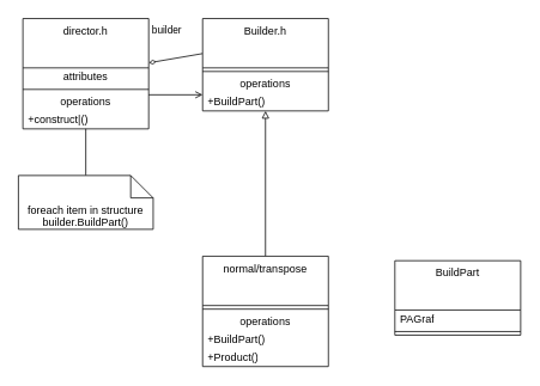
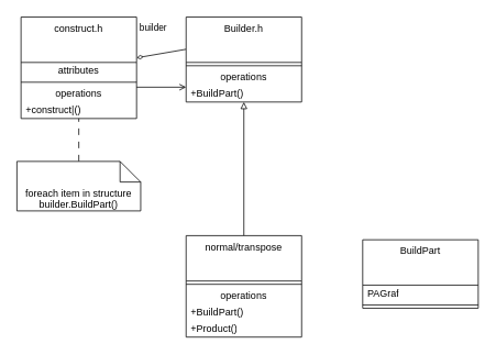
  <mxCell id="0" />
  <mxCell id="1" parent="0" />
  <mxCell id="2" value="" style="edgeStyle=none;html=1;endArrow=diamondThin;endFill=0;exitX=0;exitY=0.379;exitDx=0;exitDy=0;exitPerimeter=0;" edge="1" parent="1" source="3" target="7"><mxGeometry relative="1" as="geometry" /></mxCell>
  <mxCell id="3" value="Builder.h" style="swimlane;fontStyle=0;align=center;verticalAlign=top;childLayout=stackLayout;horizontal=1;startSize=55;horizontalStack=0;resizeParent=1;resizeParentMax=0;resizeLast=0;collapsible=0;marginBottom=0;html=1;whiteSpace=wrap;" vertex="1" parent="1"><mxGeometry x="225" y="20" width="140" height="103" as="geometry" /></mxCell>
  <mxCell id="4" value="" style="line;strokeWidth=1;fillColor=none;align=left;verticalAlign=middle;spacingTop=-1;spacingLeft=3;spacingRight=3;rotatable=0;labelPosition=right;points=[];portConstraint=eastwest;" vertex="1" parent="3"><mxGeometry y="55" width="140" height="8" as="geometry" /></mxCell>
  <mxCell id="5" value="operations" style="text;html=1;strokeColor=none;fillColor=none;align=center;verticalAlign=middle;spacingLeft=4;spacingRight=4;overflow=hidden;rotatable=0;points=[[0,0.5],[1,0.5]];portConstraint=eastwest;whiteSpace=wrap;" vertex="1" parent="3"><mxGeometry y="63" width="140" height="20" as="geometry" /></mxCell>
  <mxCell id="6" value="+BuildPart()" style="text;html=1;strokeColor=none;fillColor=none;align=left;verticalAlign=middle;spacingLeft=4;spacingRight=4;overflow=hidden;rotatable=0;points=[[0,0.5],[1,0.5]];portConstraint=eastwest;whiteSpace=wrap;" vertex="1" parent="3"><mxGeometry y="83" width="140" height="20" as="geometry" /></mxCell>
- <mxCell id="7" value="director.h" style="swimlane;fontStyle=0;align=center;verticalAlign=top;childLayout=stackLayout;horizontal=1;startSize=55;horizontalStack=0;resizeParent=1;resizeParentMax=0;resizeLast=0;collapsible=0;marginBottom=0;html=1;whiteSpace=wrap;" vertex="1" parent="1"><mxGeometry y="20" width="140" height="123" as="geometry" x="25" /></mxCell>
+ <mxCell id="7" value="construct.h" style="swimlane;fontStyle=0;align=center;verticalAlign=top;childLayout=stackLayout;horizontal=1;startSize=55;horizontalStack=0;resizeParent=1;resizeParentMax=0;resizeLast=0;collapsible=0;marginBottom=0;html=1;whiteSpace=wrap;" vertex="1" parent="1"><mxGeometry y="20" width="140" height="123" as="geometry" x="25" /></mxCell>
  <mxCell id="8" value="attributes" style="text;html=1;strokeColor=none;fillColor=none;align=center;verticalAlign=middle;spacingLeft=4;spacingRight=4;overflow=hidden;rotatable=0;points=[[0,0.5],[1,0.5]];portConstraint=eastwest;whiteSpace=wrap;" vertex="1" parent="7"><mxGeometry y="55" width="140" height="20" as="geometry" /></mxCell>
  <mxCell id="9" value="" style="line;strokeWidth=1;fillColor=none;align=left;verticalAlign=middle;spacingTop=-1;spacingLeft=3;spacingRight=3;rotatable=0;labelPosition=right;points=[];portConstraint=eastwest;" vertex="1" parent="7"><mxGeometry y="75" width="140" height="8" as="geometry" /></mxCell>
  <mxCell id="10" value="operations" style="text;html=1;strokeColor=none;fillColor=none;align=center;verticalAlign=middle;spacingLeft=4;spacingRight=4;overflow=hidden;rotatable=0;points=[[0,0.5],[1,0.5]];portConstraint=eastwest;whiteSpace=wrap;" vertex="1" parent="7"><mxGeometry y="83" width="140" height="20" as="geometry" /></mxCell>
  <mxCell id="11" value="+construct|()" style="text;html=1;strokeColor=none;fillColor=none;align=left;verticalAlign=middle;spacingLeft=4;spacingRight=4;overflow=hidden;rotatable=0;points=[[0,0.5],[1,0.5]];portConstraint=eastwest;whiteSpace=wrap;" vertex="1" parent="7"><mxGeometry y="103" width="140" height="20" as="geometry" /></mxCell>
- <mxCell id="12" value="" style="edgeStyle=none;html=1;dashed=0;dashPattern=8 8;endArrow=none;endFill=0;" edge="1" parent="1" source="14" target="11"><mxGeometry relative="1" as="geometry" /></mxCell>
+ <mxCell id="12" value="" style="edgeStyle=none;html=1;dashed=1;dashPattern=8 8;endArrow=none;endFill=0;" edge="1" parent="1" source="14" target="11"><mxGeometry relative="1" as="geometry" /></mxCell>
  <mxCell id="13" value="builder" style="edgeLabel;html=1;align=center;verticalAlign=middle;resizable=0;points=[];" vertex="1" connectable="0" parent="12"><mxGeometry x="0.508" y="1" relative="1" as="geometry"><mxPoint x="90" y="-124" as="offset" /></mxGeometry></mxCell>
  <mxCell id="14" value="foreach item in structure&lt;div&gt;&lt;font color=&quot;#000000&quot;&gt;builder.BuildPart()&lt;br&gt;&lt;/font&gt;&lt;div&gt;&lt;br&gt;&lt;/div&gt;&lt;/div&gt;" style="shape=note2;boundedLbl=1;whiteSpace=wrap;html=1;size=25;verticalAlign=top;align=center;" vertex="1" parent="1"><mxGeometry x="20" y="195" width="150" height="60" as="geometry" /></mxCell>
  <mxCell id="15" value="" style="edgeStyle=none;html=1;entryX=0;entryY=0.5;entryDx=0;entryDy=0;rounded=1;curved=0;endArrow=open;endFill=0;" edge="1" parent="1"><mxGeometry relative="1" as="geometry"><mxPoint x="165" y="105" as="sourcePoint" /><mxPoint x="225" y="105" as="targetPoint" /></mxGeometry></mxCell>
  <mxCell id="16" value="" style="edgeStyle=none;html=1;endArrow=block;endFill=0;" edge="1" parent="1" source="17" target="6"><mxGeometry relative="1" as="geometry"><mxPoint x="295" y="203" as="targetPoint" /></mxGeometry></mxCell>
  <mxCell id="17" value="normal/transpose" style="swimlane;fontStyle=0;align=center;verticalAlign=top;childLayout=stackLayout;horizontal=1;startSize=55;horizontalStack=0;resizeParent=1;resizeParentMax=0;resizeLast=0;collapsible=0;marginBottom=0;html=1;whiteSpace=wrap;" vertex="1" parent="1"><mxGeometry x="225" y="285" width="140" height="123" as="geometry" /></mxCell>
  <mxCell id="18" value="" style="line;strokeWidth=1;fillColor=none;align=left;verticalAlign=middle;spacingTop=-1;spacingLeft=3;spacingRight=3;rotatable=0;labelPosition=right;points=[];portConstraint=eastwest;" vertex="1" parent="17"><mxGeometry y="55" width="140" height="8" as="geometry" /></mxCell>
  <mxCell id="19" value="operations" style="text;html=1;strokeColor=none;fillColor=none;align=center;verticalAlign=middle;spacingLeft=4;spacingRight=4;overflow=hidden;rotatable=0;points=[[0,0.5],[1,0.5]];portConstraint=eastwest;whiteSpace=wrap;" vertex="1" parent="17"><mxGeometry y="63" width="140" height="20" as="geometry" /></mxCell>
  <mxCell id="20" value="+BuildPart()" style="text;html=1;strokeColor=none;fillColor=none;align=left;verticalAlign=middle;spacingLeft=4;spacingRight=4;overflow=hidden;rotatable=0;points=[[0,0.5],[1,0.5]];portConstraint=eastwest;whiteSpace=wrap;" vertex="1" parent="17"><mxGeometry y="83" width="140" height="20" as="geometry" /></mxCell>
  <mxCell id="21" value="+Product()" style="text;html=1;strokeColor=none;fillColor=none;align=left;verticalAlign=middle;spacingLeft=4;spacingRight=4;overflow=hidden;rotatable=0;points=[[0,0.5],[1,0.5]];portConstraint=eastwest;whiteSpace=wrap;" vertex="1" parent="17"><mxGeometry y="103" width="140" height="20" as="geometry" /></mxCell>
  <mxCell id="22" value="BuildPart" style="swimlane;fontStyle=0;align=center;verticalAlign=top;childLayout=stackLayout;horizontal=1;startSize=55;horizontalStack=0;resizeParent=1;resizeParentMax=0;resizeLast=0;collapsible=0;marginBottom=0;html=1;whiteSpace=wrap;" vertex="1" parent="1"><mxGeometry x="439" y="290" width="140" height="83" as="geometry" /></mxCell>
  <mxCell id="23" value="PAGraf" style="text;html=1;strokeColor=none;fillColor=none;align=left;verticalAlign=middle;spacingLeft=4;spacingRight=4;overflow=hidden;rotatable=0;points=[[0,0.5],[1,0.5]];portConstraint=eastwest;whiteSpace=wrap;" vertex="1" parent="22"><mxGeometry y="55" width="140" height="20" as="geometry" /></mxCell>
  <mxCell id="24" value="" style="line;strokeWidth=1;fillColor=none;align=left;verticalAlign=middle;spacingTop=-1;spacingLeft=3;spacingRight=3;rotatable=0;labelPosition=right;points=[];portConstraint=eastwest;" vertex="1" parent="22"><mxGeometry y="75" width="140" height="8" as="geometry" /></mxCell>
